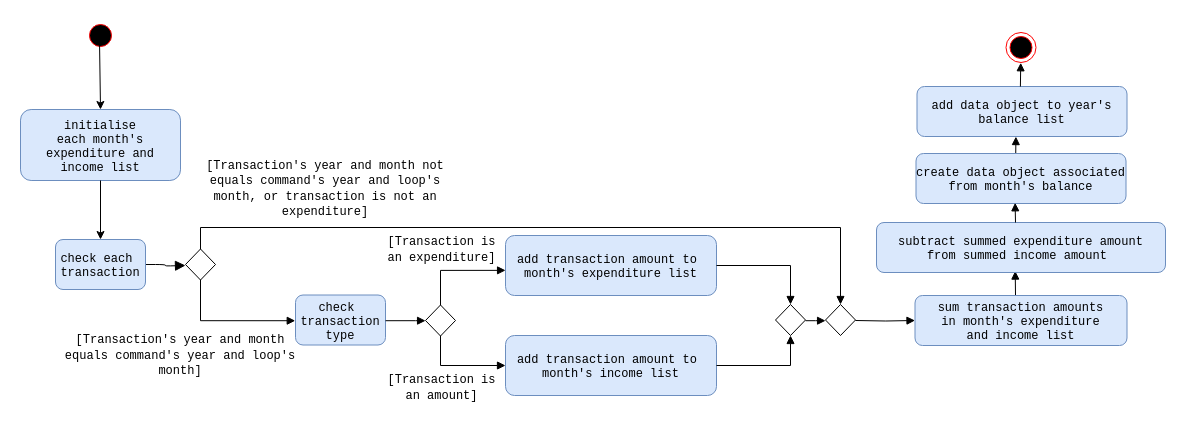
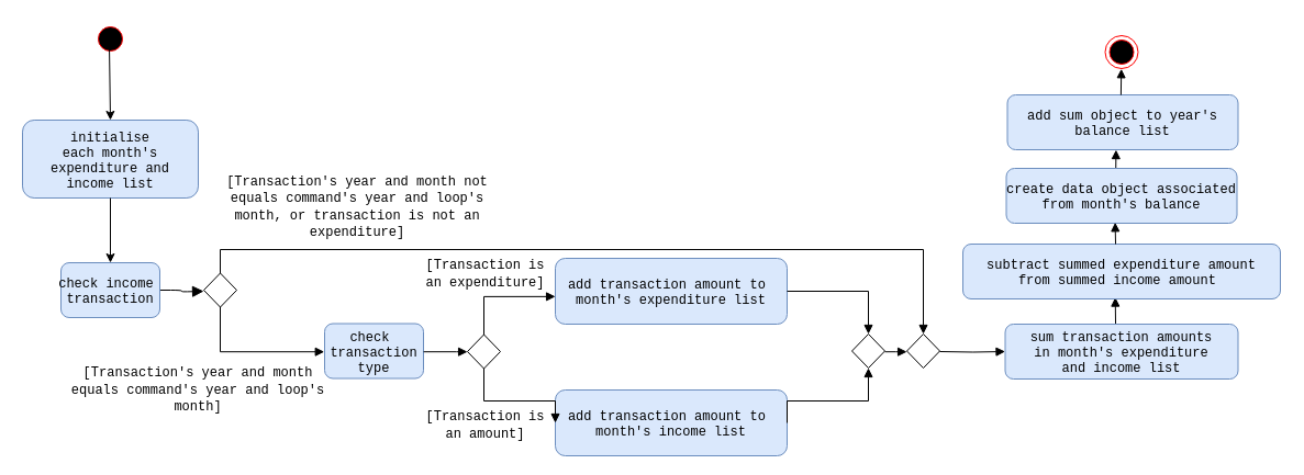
  <mxCell id="0" />
  <mxCell id="1" parent="0" />
  <mxCell id="2" value="" style="edgeStyle=orthogonalEdgeStyle;html=1;verticalAlign=bottom;endArrow=block;endSize=8;strokeColor=#000000;exitX=1;exitY=0.5;exitDx=0;exitDy=0;fontFamily=Courier New;endFill=1;" edge="1" parent="1" source="4"><mxGeometry relative="1" as="geometry"><mxPoint x="185" y="265" as="targetPoint" /><mxPoint x="194" y="210" as="sourcePoint" /></mxGeometry></mxCell>
  <mxCell id="3" value="" style="ellipse;shape=startState;fillColor=#000000;strokeColor=#ff0000;fontFamily=Courier New;" vertex="1" parent="1"><mxGeometry x="85" y="20" width="30" height="30" as="geometry" /></mxCell>
- <mxCell id="4" value="check each &#10;transaction" style="fillColor=#DAE8FC;strokeColor=#6C8EBF;fontFamily=Courier New;rounded=1;" vertex="1" parent="1"><mxGeometry x="55" y="239" width="90" height="50" as="geometry" /></mxCell>
+ <mxCell id="4" value="check income &#10;transaction" style="fillColor=#DAE8FC;strokeColor=#6C8EBF;fontFamily=Courier New;rounded=1;" vertex="1" parent="1"><mxGeometry x="55" y="239" width="90" height="50" as="geometry" /></mxCell>
  <mxCell id="5" value="" style="ellipse;shape=endState;fillColor=#000000;strokeColor=#ff0000;fontFamily=Courier New;" vertex="1" parent="1"><mxGeometry x="1005.5" y="32" width="30" height="30" as="geometry" /></mxCell>
  <mxCell id="6" value="" style="edgeStyle=orthogonalEdgeStyle;rounded=0;orthogonalLoop=1;jettySize=auto;html=1;endArrow=block;endFill=1;" edge="1" parent="1" source="7"><mxGeometry relative="1" as="geometry"><mxPoint x="294.724" y="320.207" as="targetPoint" /><Array as="points"><mxPoint x="200" y="320" /></Array></mxGeometry></mxCell>
  <mxCell id="7" value="" style="rhombus;whiteSpace=wrap;html=1;rounded=0;" vertex="1" parent="1"><mxGeometry x="185" y="248.5" width="30" height="31" as="geometry" /></mxCell>
  <mxCell id="8" value="add transaction amount to &#10;month's expenditure list" style="fillColor=#dae8fc;strokeColor=#6c8ebf;fontFamily=Courier New;rounded=1;" vertex="1" parent="1"><mxGeometry x="505" y="235" width="211" height="60" as="geometry" /></mxCell>
  <mxCell id="9" value="" style="edgeStyle=orthogonalEdgeStyle;rounded=0;orthogonalLoop=1;jettySize=auto;html=1;endArrow=block;endFill=1;entryX=0.5;entryY=0;entryDx=0;entryDy=0;exitX=0.5;exitY=0;exitDx=0;exitDy=0;" edge="1" parent="1" source="7" target="10"><mxGeometry relative="1" as="geometry"><mxPoint x="588" y="227" as="sourcePoint" /><mxPoint x="595" y="303" as="targetPoint" /><Array as="points"><mxPoint x="200" y="227" /><mxPoint x="840" y="227" /></Array></mxGeometry></mxCell>
  <mxCell id="10" value="" style="rhombus;whiteSpace=wrap;html=1;rounded=0;" vertex="1" parent="1"><mxGeometry x="825" y="304" width="30" height="31" as="geometry" /></mxCell>
  <mxCell id="11" value="&lt;font face=&quot;Courier New&quot;&gt;[Transaction's year and month equals command's year and loop's month]&lt;/font&gt;" style="text;html=1;strokeColor=none;fillColor=none;align=center;verticalAlign=middle;whiteSpace=wrap;rounded=0;" vertex="1" parent="1"><mxGeometry x="55" y="345" width="250" height="20" as="geometry" /></mxCell>
  <mxCell id="12" value="sum transaction amounts &#10;in month's expenditure &#10;and income list" style="fillColor=#dae8fc;strokeColor=#6c8ebf;fontFamily=Courier New;rounded=1;" vertex="1" parent="1"><mxGeometry x="914.5" y="295" width="212" height="50" as="geometry" /></mxCell>
  <mxCell id="13" value="" style="edgeStyle=orthogonalEdgeStyle;rounded=0;orthogonalLoop=1;jettySize=auto;html=1;endArrow=block;endFill=1;entryX=0;entryY=0.5;entryDx=0;entryDy=0;" edge="1" parent="1" target="12"><mxGeometry relative="1" as="geometry"><mxPoint x="855" y="320" as="sourcePoint" /><mxPoint x="877" y="320" as="targetPoint" /><Array as="points" /></mxGeometry></mxCell>
  <mxCell id="14" value="&lt;font face=&quot;Courier New&quot;&gt;[Transaction's year and month not equals command's year and loop's month, or transaction is not an expenditure]&lt;/font&gt;" style="text;html=1;strokeColor=none;fillColor=none;align=center;verticalAlign=middle;whiteSpace=wrap;rounded=0;" vertex="1" parent="1"><mxGeometry x="200" y="178" width="250" height="20" as="geometry" /></mxCell>
  <mxCell id="15" value="" style="edgeStyle=orthogonalEdgeStyle;rounded=0;orthogonalLoop=1;jettySize=auto;html=1;endArrow=block;endFill=1;exitX=0.5;exitY=0;exitDx=0;exitDy=0;" edge="1" parent="1"><mxGeometry relative="1" as="geometry"><mxPoint x="1015" y="294.5" as="sourcePoint" /><mxPoint x="1014.724" y="270.552" as="targetPoint" /><Array as="points" /></mxGeometry></mxCell>
  <mxCell id="16" value="subtract summed expenditure amount &#10;from summed income amount " style="fillColor=#dae8fc;strokeColor=#6c8ebf;fontFamily=Courier New;rounded=1;" vertex="1" parent="1"><mxGeometry x="876" y="222" width="289" height="50" as="geometry" /></mxCell>
- <mxCell id="17" value="add data object to year's &#10;balance list" style="fillColor=#dae8fc;strokeColor=#6c8ebf;fontFamily=Courier New;rounded=1;" vertex="1" parent="1"><mxGeometry x="916.5" y="86" width="210" height="50" as="geometry" /></mxCell>
+ <mxCell id="17" value="add sum object to year's &#10;balance list" style="fillColor=#dae8fc;strokeColor=#6c8ebf;fontFamily=Courier New;rounded=1;" vertex="1" parent="1"><mxGeometry x="916.5" y="86" width="210" height="50" as="geometry" /></mxCell>
  <mxCell id="18" value="" style="edgeStyle=orthogonalEdgeStyle;rounded=0;orthogonalLoop=1;jettySize=auto;html=1;endArrow=block;endFill=1;exitX=0.5;exitY=0;exitDx=0;exitDy=0;" edge="1" parent="1"><mxGeometry relative="1" as="geometry"><mxPoint x="1015.167" y="159.667" as="sourcePoint" /><mxPoint x="1015.414" y="136.069" as="targetPoint" /><Array as="points" /></mxGeometry></mxCell>
  <mxCell id="19" value="" style="edgeStyle=orthogonalEdgeStyle;rounded=0;orthogonalLoop=1;jettySize=auto;html=1;endArrow=block;endFill=1;exitX=0.5;exitY=0;exitDx=0;exitDy=0;" edge="1" parent="1"><mxGeometry relative="1" as="geometry"><mxPoint x="1019.905" y="86.048" as="sourcePoint" /><mxPoint x="1020.241" y="62.276" as="targetPoint" /><Array as="points" /></mxGeometry></mxCell>
  <mxCell id="20" value="initialise &#10;each month's &#10;expenditure and &#10;income list" style="fillColor=#DAE8FC;strokeColor=#6C8EBF;fontFamily=Courier New;rounded=1;" vertex="1" parent="1"><mxGeometry x="20" y="109" width="160" height="71" as="geometry" /></mxCell>
  <mxCell id="21" value="" style="endArrow=classic;html=1;" edge="1" parent="1"><mxGeometry width="50" height="50" relative="1" as="geometry"><mxPoint x="100" y="180" as="sourcePoint" /><mxPoint x="100" y="239" as="targetPoint" /></mxGeometry></mxCell>
  <mxCell id="22" value="" style="endArrow=classic;html=1;entryX=0.5;entryY=0;entryDx=0;entryDy=0;" edge="1" parent="1" target="20"><mxGeometry width="50" height="50" relative="1" as="geometry"><mxPoint x="99" y="40" as="sourcePoint" /><mxPoint x="99" y="60" as="targetPoint" /></mxGeometry></mxCell>
  <mxCell id="23" value="" style="rhombus;whiteSpace=wrap;html=1;rounded=0;" vertex="1" parent="1"><mxGeometry x="425" y="304.5" width="30" height="31" as="geometry" /></mxCell>
  <mxCell id="24" value="check &#10;transaction&#10;type" style="fillColor=#DAE8FC;strokeColor=#6C8EBF;fontFamily=Courier New;rounded=1;" vertex="1" parent="1"><mxGeometry x="295" y="294.5" width="90" height="50" as="geometry" /></mxCell>
  <mxCell id="25" value="" style="edgeStyle=orthogonalEdgeStyle;rounded=0;orthogonalLoop=1;jettySize=auto;html=1;endArrow=block;endFill=1;" edge="1" parent="1"><mxGeometry relative="1" as="geometry"><mxPoint x="385.069" y="320.207" as="sourcePoint" /><mxPoint x="425.069" y="320.207" as="targetPoint" /><Array as="points"><mxPoint x="415" y="320" /></Array></mxGeometry></mxCell>
  <mxCell id="26" value="" style="edgeStyle=orthogonalEdgeStyle;rounded=0;orthogonalLoop=1;jettySize=auto;html=1;endArrow=block;endFill=1;exitX=0.5;exitY=0;exitDx=0;exitDy=0;" edge="1" parent="1" source="23"><mxGeometry relative="1" as="geometry"><mxPoint x="455" y="318.5" as="sourcePoint" /><mxPoint x="505.069" y="269.862" as="targetPoint" /><Array as="points"><mxPoint x="440" y="270" /></Array></mxGeometry></mxCell>
  <mxCell id="27" value="&lt;font face=&quot;Courier New&quot;&gt;[Transaction is &lt;br&gt;an expenditure]&lt;/font&gt;" style="text;html=1;resizable=0;points=[];align=center;verticalAlign=middle;labelBackgroundColor=none;" vertex="1" connectable="0" parent="26"><mxGeometry x="-0.361" y="-5" relative="1" as="geometry"><mxPoint x="-5" y="-24" as="offset" /></mxGeometry></mxCell>
- <mxCell id="28" value="add transaction amount to &#10;month's income list" style="fillColor=#dae8fc;strokeColor=#6c8ebf;fontFamily=Courier New;rounded=1;" vertex="1" parent="1"><mxGeometry x="505" y="335" width="211" height="60" as="geometry" /></mxCell>
+ <mxCell id="28" value="add transaction amount to &#10;month's income list" style="fillColor=#dae8fc;strokeColor=#6c8ebf;fontFamily=Courier New;rounded=1;" vertex="1" parent="1"><mxGeometry x="505" y="355" width="211" height="60" as="geometry" /></mxCell>
  <mxCell id="29" value="" style="edgeStyle=orthogonalEdgeStyle;rounded=0;orthogonalLoop=1;jettySize=auto;html=1;endArrow=block;endFill=1;entryX=0;entryY=0.5;entryDx=0;entryDy=0;exitX=0.5;exitY=1;exitDx=0;exitDy=0;" edge="1" parent="1" source="23" target="28"><mxGeometry relative="1" as="geometry"><mxPoint x="395" y="330" as="sourcePoint" /><mxPoint x="435" y="330" as="targetPoint" /><Array as="points"><mxPoint x="440" y="365" /></Array></mxGeometry></mxCell>
  <mxCell id="30" value="" style="edgeStyle=orthogonalEdgeStyle;rounded=0;orthogonalLoop=1;jettySize=auto;html=1;endArrow=block;endFill=1;exitX=1;exitY=0.5;exitDx=0;exitDy=0;entryX=0.5;entryY=0;entryDx=0;entryDy=0;" edge="1" parent="1" source="8" target="32"><mxGeometry relative="1" as="geometry"><mxPoint x="745" y="289" as="sourcePoint" /><mxPoint x="775" y="320" as="targetPoint" /><Array as="points"><mxPoint x="790" y="265" /></Array></mxGeometry></mxCell>
  <mxCell id="31" value="" style="edgeStyle=orthogonalEdgeStyle;rounded=0;orthogonalLoop=1;jettySize=auto;html=1;endArrow=block;endFill=1;exitX=1;exitY=0.5;exitDx=0;exitDy=0;entryX=0.5;entryY=1;entryDx=0;entryDy=0;" edge="1" parent="1" source="28" target="32"><mxGeometry relative="1" as="geometry"><mxPoint x="725" y="370" as="sourcePoint" /><mxPoint x="810" y="337.5" as="targetPoint" /><Array as="points"><mxPoint x="790" y="365" /></Array></mxGeometry></mxCell>
  <mxCell id="32" value="" style="rhombus;whiteSpace=wrap;html=1;rounded=0;" vertex="1" parent="1"><mxGeometry x="775" y="304" width="30" height="31" as="geometry" /></mxCell>
  <mxCell id="33" value="" style="edgeStyle=orthogonalEdgeStyle;rounded=0;orthogonalLoop=1;jettySize=auto;html=1;endArrow=block;endFill=1;" edge="1" parent="1"><mxGeometry relative="1" as="geometry"><mxPoint x="805.069" y="320.207" as="sourcePoint" /><mxPoint x="825.069" y="320.207" as="targetPoint" /><Array as="points"><mxPoint x="815" y="320" /></Array></mxGeometry></mxCell>
  <mxCell id="34" value="create data object associated &#10;from month's balance" style="fillColor=#dae8fc;strokeColor=#6c8ebf;fontFamily=Courier New;rounded=1;" vertex="1" parent="1"><mxGeometry x="915.5" y="153" width="210" height="50" as="geometry" /></mxCell>
  <mxCell id="35" value="" style="edgeStyle=orthogonalEdgeStyle;rounded=0;orthogonalLoop=1;jettySize=auto;html=1;endArrow=block;endFill=1;exitX=0.5;exitY=0;exitDx=0;exitDy=0;entryX=0.472;entryY=0.986;entryDx=0;entryDy=0;entryPerimeter=0;" edge="1" parent="1" target="34"><mxGeometry relative="1" as="geometry"><mxPoint x="1015" y="222" as="sourcePoint" /><mxPoint x="1015" y="210" as="targetPoint" /><Array as="points" /></mxGeometry></mxCell>
  <mxCell id="36" value="&lt;font face=&quot;Courier New&quot;&gt;[Transaction is &lt;br&gt;an amount]&lt;/font&gt;" style="text;html=1;resizable=0;points=[];align=center;verticalAlign=middle;labelBackgroundColor=none;" vertex="1" connectable="0" parent="1"><mxGeometry x="445.241" y="410.121" as="geometry"><mxPoint x="-5" y="-24" as="offset" /></mxGeometry></mxCell>
